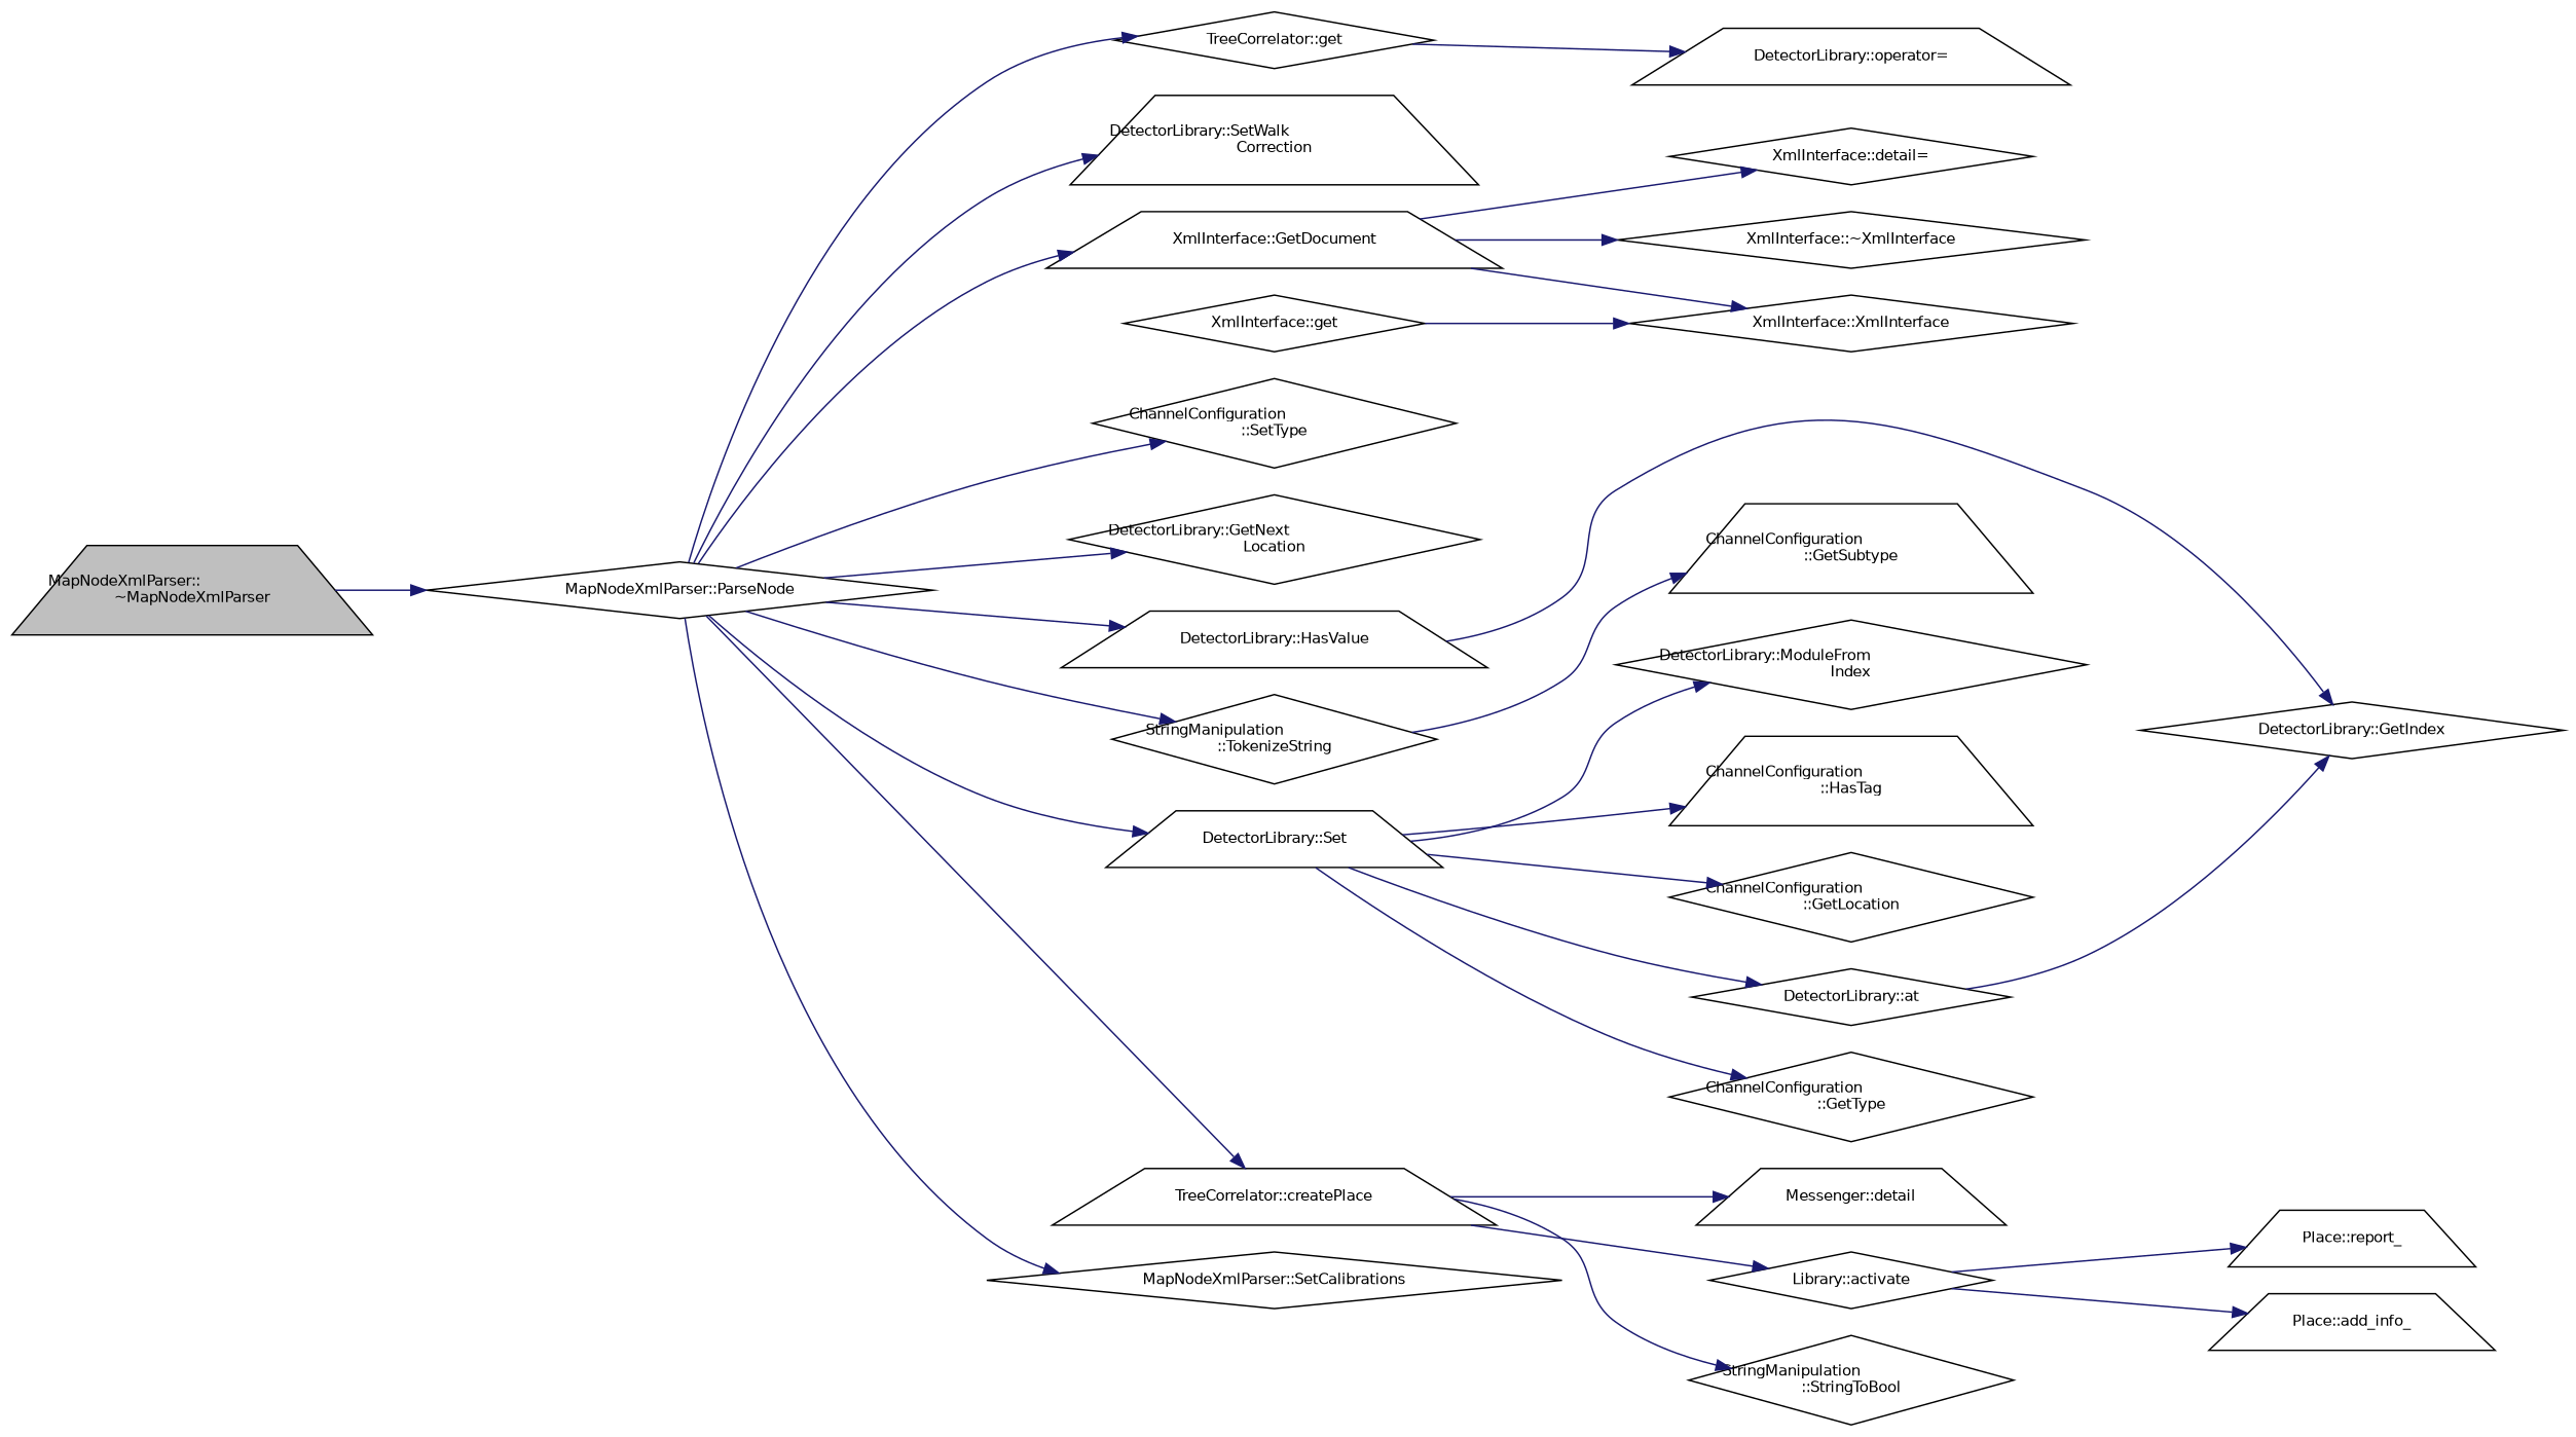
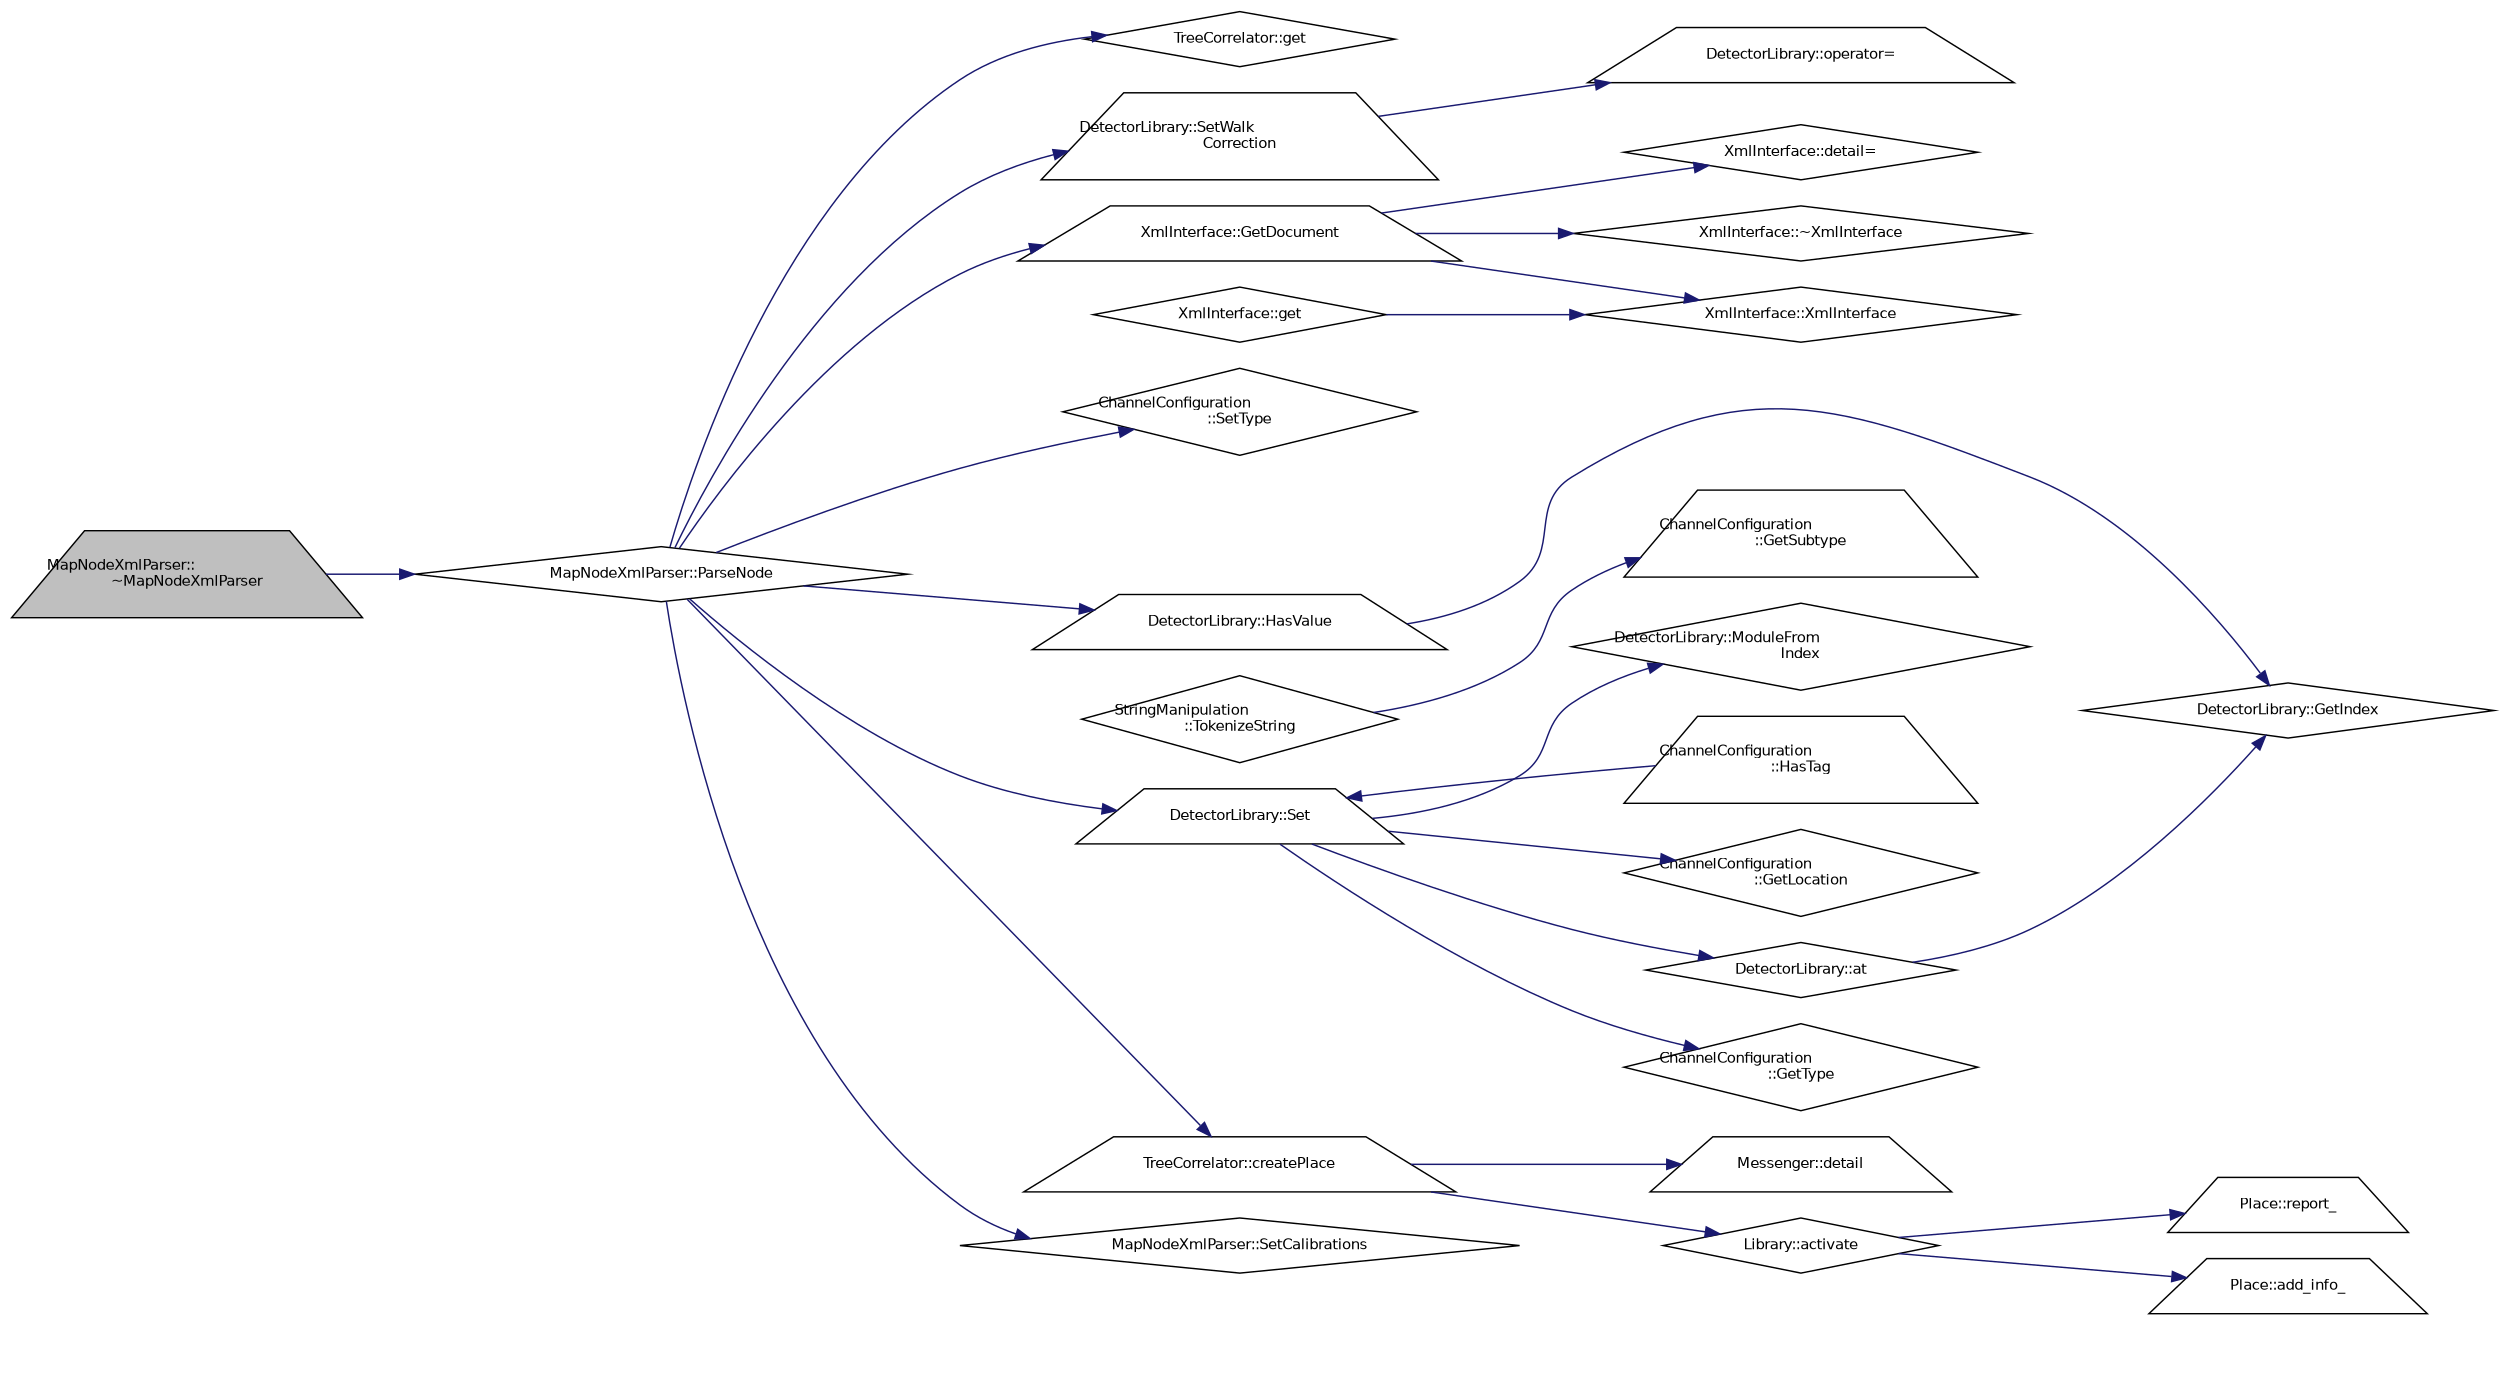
  digraph {
    rankdir=LR
    node [color=black fillcolor=white fontname=Helvetica fontsize=10 shape=diamond style=filled]
    edge [color=midnightblue fontname=Helvetica fontsize=10 labelfontname=Helvetica labelfontsize=10 style=solid]
    n1 [fillcolor=grey75 fontcolor=black height=0.2 label="MapNodeXmlParser::\l~MapNodeXmlParser" shape=trapezium width=0.4]
    n2 [height=0.2 label="MapNodeXmlParser::ParseNode" width=0.4]
    n3 [height=0.2 label="XmlInterface::GetDocument" shape=trapezium width=0.4]
    n4 [height=0.2 label="TreeCorrelator::get" width=0.4]
    n5 [height=0.2 label="DetectorLibrary::HasValue" shape=trapezium width=0.4]
    n6 [height=0.2 label="ChannelConfiguration\l::SetType" width=0.4]
-   n7 [height=0.2 label="DetectorLibrary::GetNext\lLocation" width=0.4]
    n8 [height=0.2 label="StringManipulation\l::TokenizeString" width=0.4]
    n9 [height=0.2 label="DetectorLibrary::Set" shape=trapezium width=0.4]
    n10 [height=0.2 label="TreeCorrelator::createPlace" shape=trapezium width=0.4]
    n11 [height=0.2 label="MapNodeXmlParser::SetCalibrations" width=0.4]
    n12 [height=0.2 label="DetectorLibrary::SetWalk\lCorrection" shape=trapezium width=0.4]
    n13 [height=0.2 label="XmlInterface::get" width=0.4]
    n14 [height=0.2 label="XmlInterface::XmlInterface" width=0.4]
    n15 [height=0.2 label="XmlInterface::~XmlInterface" width=0.4]
    n16 [height=0.2 label="XmlInterface::detail=" width=0.4]
    n17 [height=0.2 label="DetectorLibrary::GetIndex" width=0.4]
    n18 [height=0.2 label="ChannelConfiguration\l::GetSubtype" shape=trapezium width=0.4]
    n19 [height=0.2 label="ChannelConfiguration\l::GetType" width=0.4]
    n20 [height=0.2 label="DetectorLibrary::ModuleFrom\lIndex" width=0.4]
    n21 [height=0.2 label="ChannelConfiguration\l::HasTag" shape=trapezium width=0.4]
    n22 [height=0.2 label="ChannelConfiguration\l::GetLocation" width=0.4]
    n23 [height=0.2 label="DetectorLibrary::at" width=0.4]
-   n24 [height=0.2 label="StringManipulation\l::StringToBool" width=0.4]
    n25 [height=0.2 label="Messenger::detail" shape=trapezium width=0.4]
    n26 [height=0.2 label="Library::activate" width=0.4]
    n27 [height=0.2 label="DetectorLibrary::operator=" shape=trapezium width=0.4]
    n28 [height=0.2 label="Place::add_info_" shape=trapezium width=0.4]
    n29 [height=0.2 label="Place::report_" shape=trapezium width=0.4]
    n1 -> n2
    n2 -> n3
    n2 -> n4
    n2 -> n5
    n2 -> n6
-   n2 -> n7
-   n2 -> n8
    n2 -> n9
    n2 -> n10
    n2 -> n11
    n2 -> n12
    n3 -> n14
    n3 -> n15
    n3 -> n16
    n5 -> n17
    n8 -> n18
    n9 -> n19
    n9 -> n20
-   n9 -> n21
+   n21 -> n9
    n9 -> n22
    n9 -> n23
-   n10 -> n24
    n10 -> n25
    n10 -> n26
-   n4 -> n27
+   n12 -> n27
    n13 -> n14
    n23 -> n17
    n26 -> n28
    n26 -> n29
  }
